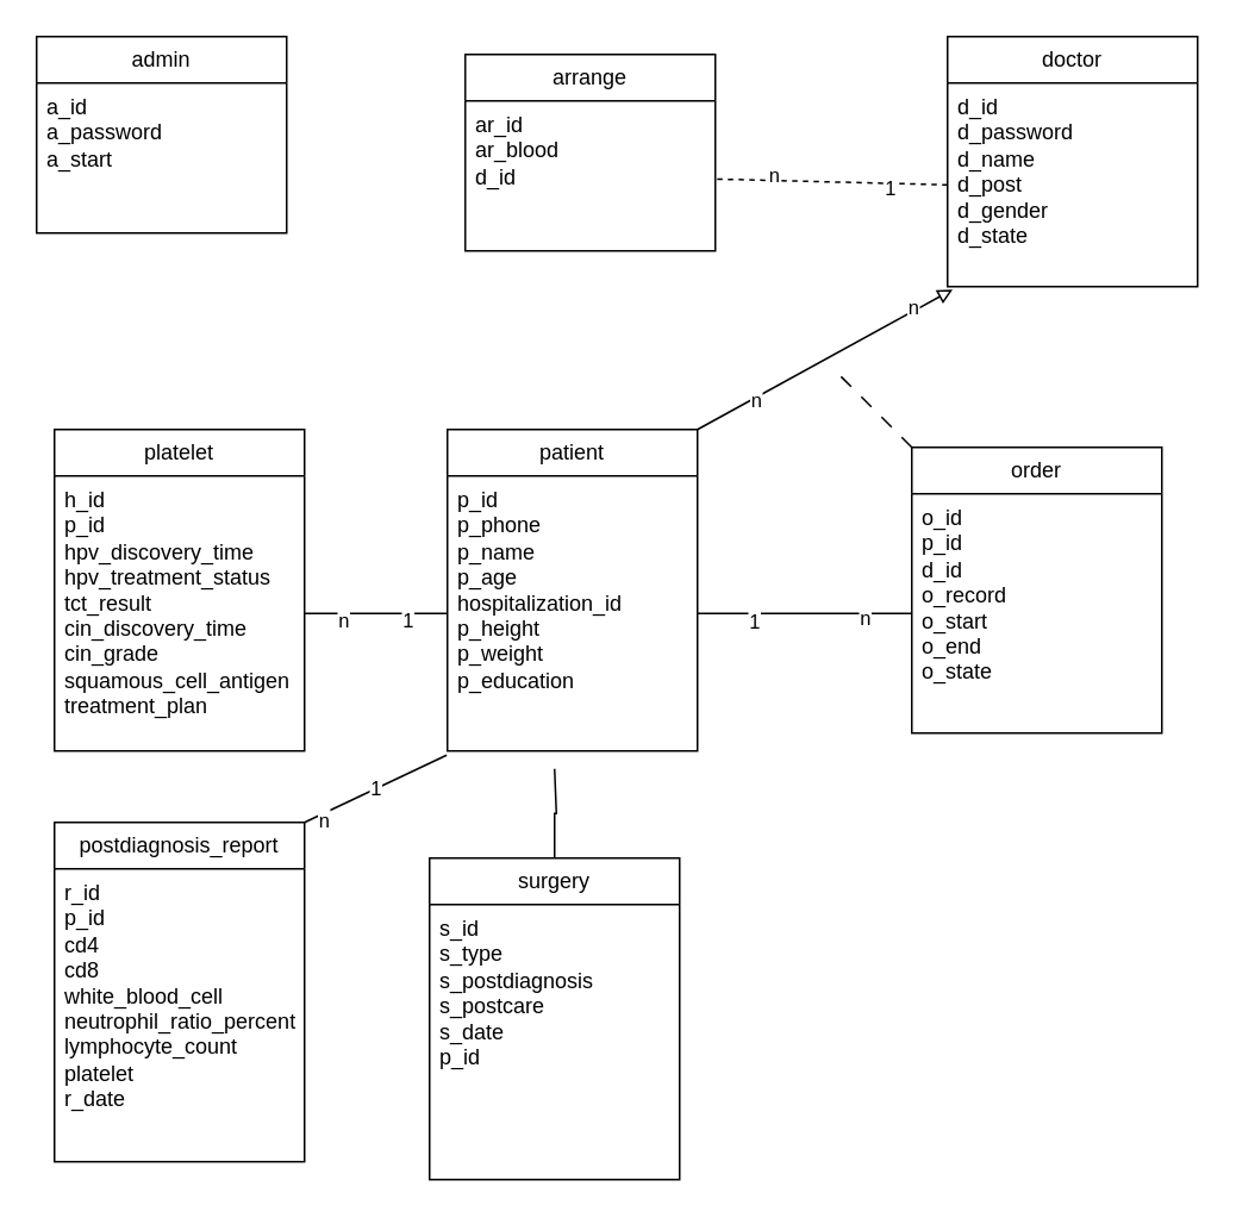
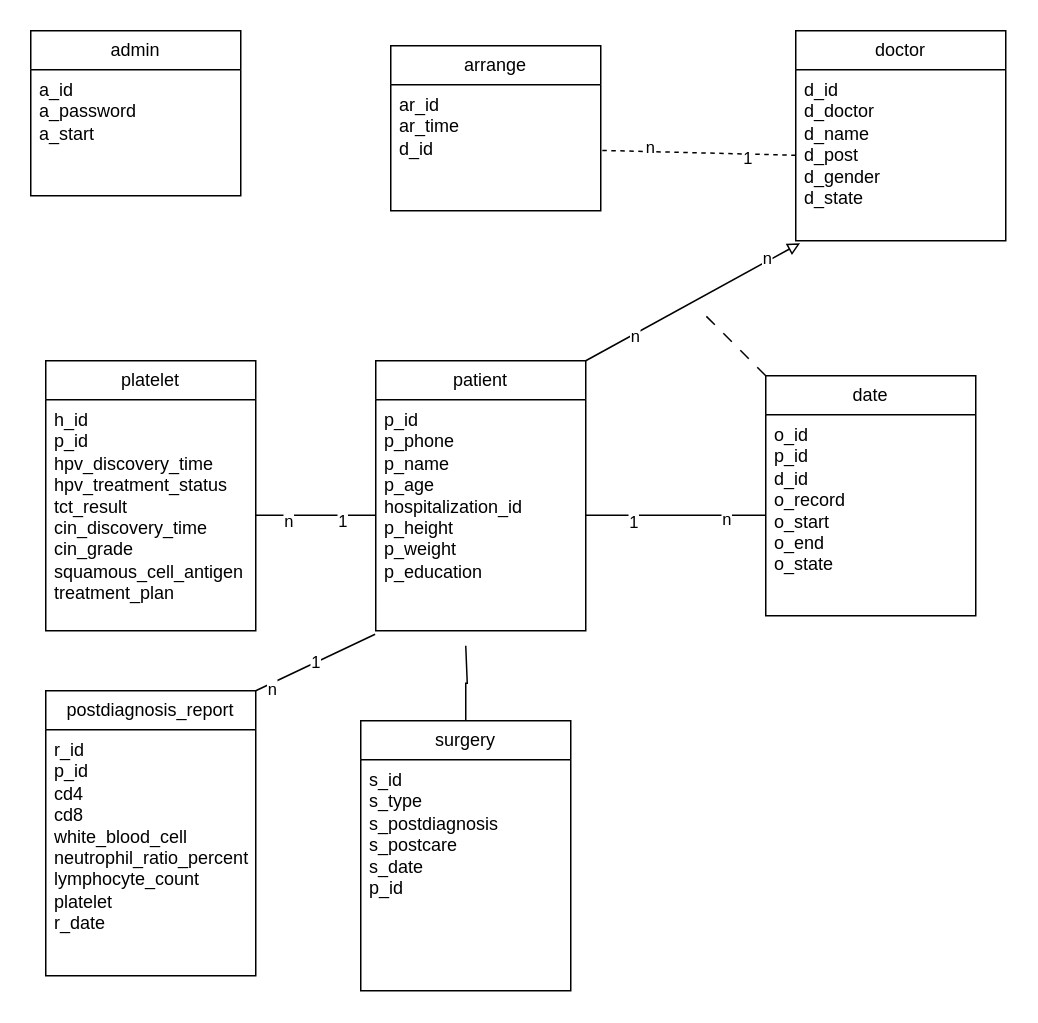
  <mxCell id="0" />
  <mxCell id="1" parent="0" />
  <mxCell id="2" value="admin" style="swimlane;fontStyle=0;childLayout=stackLayout;horizontal=1;startSize=26;fillColor=none;horizontalStack=0;resizeParent=1;resizeParentMax=0;resizeLast=0;collapsible=1;marginBottom=0;whiteSpace=wrap;html=1;" vertex="1" parent="1"><mxGeometry x="20" y="20" width="140" height="110" as="geometry" /></mxCell>
  <mxCell id="3" value="&lt;div&gt;a_id&lt;/div&gt;&lt;div&gt;a_password&lt;/div&gt;&lt;div&gt;a_start&lt;/div&gt;&lt;div&gt;&lt;br&gt;&lt;/div&gt;" style="text;strokeColor=none;fillColor=none;align=left;verticalAlign=top;spacingLeft=4;spacingRight=4;overflow=hidden;rotatable=0;points=[[0,0.5],[1,0.5]];portConstraint=eastwest;whiteSpace=wrap;html=1;" vertex="1" parent="2"><mxGeometry y="26" width="140" height="84" as="geometry" /></mxCell>
  <mxCell id="4" value="doctor" style="swimlane;fontStyle=0;childLayout=stackLayout;horizontal=1;startSize=26;fillColor=none;horizontalStack=0;resizeParent=1;resizeParentMax=0;resizeLast=0;collapsible=1;marginBottom=0;whiteSpace=wrap;html=1;" vertex="1" parent="1"><mxGeometry x="530" y="20" width="140" height="140" as="geometry" /></mxCell>
- <mxCell id="5" value="&lt;div&gt;&lt;div&gt;d_id&lt;/div&gt;&lt;div&gt;d_password&lt;/div&gt;&lt;div&gt;d_name&lt;/div&gt;&lt;div&gt;d_post&lt;/div&gt;&lt;div&gt;d_gender&lt;/div&gt;&lt;div&gt;d_state&lt;/div&gt;&lt;/div&gt;&lt;div&gt;&lt;br&gt;&lt;/div&gt;" style="text;strokeColor=none;fillColor=none;align=left;verticalAlign=top;spacingLeft=4;spacingRight=4;overflow=hidden;rotatable=0;points=[[0,0.5],[1,0.5]];portConstraint=eastwest;whiteSpace=wrap;html=1;" vertex="1" parent="4"><mxGeometry y="26" width="140" height="114" as="geometry" /></mxCell>
+ <mxCell id="5" value="&lt;div&gt;&lt;div&gt;d_id&lt;/div&gt;&lt;div&gt;d_doctor&lt;/div&gt;&lt;div&gt;d_name&lt;/div&gt;&lt;div&gt;d_post&lt;/div&gt;&lt;div&gt;d_gender&lt;/div&gt;&lt;div&gt;d_state&lt;/div&gt;&lt;/div&gt;&lt;div&gt;&lt;br&gt;&lt;/div&gt;" style="text;strokeColor=none;fillColor=none;align=left;verticalAlign=top;spacingLeft=4;spacingRight=4;overflow=hidden;rotatable=0;points=[[0,0.5],[1,0.5]];portConstraint=eastwest;whiteSpace=wrap;html=1;" vertex="1" parent="4"><mxGeometry y="26" width="140" height="114" as="geometry" /></mxCell>
  <mxCell id="6" value="platelet" style="swimlane;fontStyle=0;childLayout=stackLayout;horizontal=1;startSize=26;fillColor=none;horizontalStack=0;resizeParent=1;resizeParentMax=0;resizeLast=0;collapsible=1;marginBottom=0;whiteSpace=wrap;html=1;" vertex="1" parent="1"><mxGeometry x="30" y="240" width="140" height="180" as="geometry" /></mxCell>
  <mxCell id="7" value="&lt;div&gt;&lt;div&gt;h_id&lt;/div&gt;&lt;div&gt;p_id&lt;/div&gt;&lt;div&gt;hpv_discovery_time&lt;/div&gt;&lt;div&gt;hpv_treatment_status&lt;/div&gt;&lt;div&gt;tct_result&lt;/div&gt;&lt;div&gt;cin_discovery_time&lt;/div&gt;&lt;div&gt;cin_grade&lt;/div&gt;&lt;div&gt;squamous_cell_antigen&lt;/div&gt;&lt;div&gt;treatment_plan&lt;/div&gt;&lt;/div&gt;&lt;div&gt;&lt;br&gt;&lt;/div&gt;" style="text;strokeColor=none;fillColor=none;align=left;verticalAlign=top;spacingLeft=4;spacingRight=4;overflow=hidden;rotatable=0;points=[[0,0.5],[1,0.5]];portConstraint=eastwest;whiteSpace=wrap;html=1;" vertex="1" parent="6"><mxGeometry y="26" width="140" height="154" as="geometry" /></mxCell>
  <mxCell id="8" value="postdiagnosis_report" style="swimlane;fontStyle=0;childLayout=stackLayout;horizontal=1;startSize=26;fillColor=none;horizontalStack=0;resizeParent=1;resizeParentMax=0;resizeLast=0;collapsible=1;marginBottom=0;whiteSpace=wrap;html=1;" vertex="1" parent="1"><mxGeometry x="30" y="460" width="140" height="190" as="geometry" /></mxCell>
  <mxCell id="9" value="&lt;div&gt;&lt;div&gt;r_id&lt;/div&gt;&lt;div&gt;p_id&lt;/div&gt;&lt;div&gt;cd4&lt;/div&gt;&lt;div&gt;cd8&lt;/div&gt;&lt;div&gt;white_blood_cell&lt;/div&gt;&lt;div&gt;neutrophil_ratio_percentage&lt;/div&gt;&lt;div&gt;lymphocyte_count&lt;/div&gt;&lt;div&gt;platelet&lt;/div&gt;&lt;div&gt;r_date&lt;/div&gt;&lt;/div&gt;&lt;div&gt;&lt;br&gt;&lt;/div&gt;" style="text;strokeColor=none;fillColor=none;align=left;verticalAlign=top;spacingLeft=4;spacingRight=4;overflow=hidden;rotatable=0;points=[[0,0.5],[1,0.5]];portConstraint=eastwest;whiteSpace=wrap;html=1;" vertex="1" parent="8"><mxGeometry y="26" width="140" height="164" as="geometry" /></mxCell>
  <mxCell id="10" value="patient" style="swimlane;fontStyle=0;childLayout=stackLayout;horizontal=1;startSize=26;fillColor=none;horizontalStack=0;resizeParent=1;resizeParentMax=0;resizeLast=0;collapsible=1;marginBottom=0;whiteSpace=wrap;html=1;" vertex="1" parent="1"><mxGeometry x="250" y="240" width="140" height="180" as="geometry" /></mxCell>
  <mxCell id="11" value="&lt;div&gt;&lt;div&gt;&lt;div&gt;p_id&lt;/div&gt;&lt;div&gt;p_phone&lt;/div&gt;&lt;div&gt;p_name&lt;/div&gt;&lt;div&gt;p_age&lt;/div&gt;&lt;div&gt;hospitalization_id&lt;/div&gt;&lt;div&gt;p_height&lt;/div&gt;&lt;div&gt;p_weight&lt;/div&gt;&lt;div&gt;p_education&lt;/div&gt;&lt;/div&gt;&lt;/div&gt;&lt;div&gt;&lt;br&gt;&lt;/div&gt;" style="text;strokeColor=none;fillColor=none;align=left;verticalAlign=top;spacingLeft=4;spacingRight=4;overflow=hidden;rotatable=0;points=[[0,0.5],[1,0.5]];portConstraint=eastwest;whiteSpace=wrap;html=1;" vertex="1" parent="10"><mxGeometry y="26" width="140" height="154" as="geometry" /></mxCell>
  <mxCell id="12" style="edgeStyle=orthogonalEdgeStyle;rounded=0;orthogonalLoop=1;jettySize=auto;html=1;exitX=0.5;exitY=0;exitDx=0;exitDy=0;endArrow=none;endFill=0;" edge="1" parent="1" source="13"><mxGeometry relative="1" as="geometry"><mxPoint x="310" y="430" as="targetPoint" /><Array as="points"><mxPoint x="310" y="455" /><mxPoint x="311" y="430" /></Array></mxGeometry></mxCell>
  <mxCell id="13" value="surgery" style="swimlane;fontStyle=0;childLayout=stackLayout;horizontal=1;startSize=26;fillColor=none;horizontalStack=0;resizeParent=1;resizeParentMax=0;resizeLast=0;collapsible=1;marginBottom=0;whiteSpace=wrap;html=1;" vertex="1" parent="1"><mxGeometry x="240" y="480" width="140" height="180" as="geometry" /></mxCell>
  <mxCell id="14" value="&lt;div&gt;&lt;div&gt;&lt;div&gt;&lt;div&gt;s_id&lt;/div&gt;&lt;div&gt;s_type&lt;/div&gt;&lt;div&gt;s_postdiagnosis&lt;/div&gt;&lt;div&gt;s_postcare&lt;/div&gt;&lt;div&gt;s_date&lt;/div&gt;&lt;div&gt;p_id&lt;/div&gt;&lt;/div&gt;&lt;/div&gt;&lt;/div&gt;&lt;div&gt;&lt;br&gt;&lt;/div&gt;" style="text;strokeColor=none;fillColor=none;align=left;verticalAlign=top;spacingLeft=4;spacingRight=4;overflow=hidden;rotatable=0;points=[[0,0.5],[1,0.5]];portConstraint=eastwest;whiteSpace=wrap;html=1;" vertex="1" parent="13"><mxGeometry y="26" width="140" height="154" as="geometry" /></mxCell>
  <mxCell id="15" value="arrange" style="swimlane;fontStyle=0;childLayout=stackLayout;horizontal=1;startSize=26;fillColor=none;horizontalStack=0;resizeParent=1;resizeParentMax=0;resizeLast=0;collapsible=1;marginBottom=0;whiteSpace=wrap;html=1;" vertex="1" parent="1"><mxGeometry x="260" y="30" width="140" height="110" as="geometry" /></mxCell>
- <mxCell id="16" value="&lt;div&gt;&lt;div&gt;ar_id&lt;/div&gt;&lt;div&gt;ar_blood&lt;/div&gt;&lt;div&gt;d_id&lt;/div&gt;&lt;/div&gt;&lt;div&gt;&lt;br&gt;&lt;/div&gt;" style="text;strokeColor=none;fillColor=none;align=left;verticalAlign=top;spacingLeft=4;spacingRight=4;overflow=hidden;rotatable=0;points=[[0,0.5],[1,0.5]];portConstraint=eastwest;whiteSpace=wrap;html=1;" vertex="1" parent="15"><mxGeometry y="26" width="140" height="84" as="geometry" /></mxCell>
+ <mxCell id="16" value="&lt;div&gt;&lt;div&gt;ar_id&lt;/div&gt;&lt;div&gt;ar_time&lt;/div&gt;&lt;div&gt;d_id&lt;/div&gt;&lt;/div&gt;&lt;div&gt;&lt;br&gt;&lt;/div&gt;" style="text;strokeColor=none;fillColor=none;align=left;verticalAlign=top;spacingLeft=4;spacingRight=4;overflow=hidden;rotatable=0;points=[[0,0.5],[1,0.5]];portConstraint=eastwest;whiteSpace=wrap;html=1;" vertex="1" parent="15"><mxGeometry y="26" width="140" height="84" as="geometry" /></mxCell>
  <mxCell id="17" style="rounded=0;orthogonalLoop=1;jettySize=auto;html=1;exitX=0;exitY=0;exitDx=0;exitDy=0;dashed=1;dashPattern=8 8;endArrow=none;endFill=0;" edge="1" parent="1" source="18"><mxGeometry relative="1" as="geometry"><mxPoint x="470" y="210" as="targetPoint" /></mxGeometry></mxCell>
- <mxCell id="18" value="order" style="swimlane;fontStyle=0;childLayout=stackLayout;horizontal=1;startSize=26;fillColor=none;horizontalStack=0;resizeParent=1;resizeParentMax=0;resizeLast=0;collapsible=1;marginBottom=0;whiteSpace=wrap;html=1;" vertex="1" parent="1"><mxGeometry x="510" y="250" width="140" height="160" as="geometry" /></mxCell>
+ <mxCell id="18" value="date" style="swimlane;fontStyle=0;childLayout=stackLayout;horizontal=1;startSize=26;fillColor=none;horizontalStack=0;resizeParent=1;resizeParentMax=0;resizeLast=0;collapsible=1;marginBottom=0;whiteSpace=wrap;html=1;" vertex="1" parent="1"><mxGeometry x="510" y="250" width="140" height="160" as="geometry" /></mxCell>
  <mxCell id="19" value="&lt;div&gt;&lt;div&gt;o_id&lt;/div&gt;&lt;div&gt;p_id&lt;/div&gt;&lt;div&gt;d_id&lt;/div&gt;&lt;div&gt;o_record&lt;/div&gt;&lt;div&gt;o_start&lt;/div&gt;&lt;div&gt;o_end&lt;/div&gt;&lt;div&gt;o_state&lt;/div&gt;&lt;/div&gt;&lt;div&gt;&lt;br&gt;&lt;/div&gt;" style="text;strokeColor=none;fillColor=none;align=left;verticalAlign=top;spacingLeft=4;spacingRight=4;overflow=hidden;rotatable=0;points=[[0,0.5],[1,0.5]];portConstraint=eastwest;whiteSpace=wrap;html=1;" vertex="1" parent="18"><mxGeometry y="26" width="140" height="134" as="geometry" /></mxCell>
  <mxCell id="20" style="edgeStyle=orthogonalEdgeStyle;rounded=0;orthogonalLoop=1;jettySize=auto;html=1;exitX=1;exitY=0.5;exitDx=0;exitDy=0;entryX=0;entryY=0.5;entryDx=0;entryDy=0;endArrow=none;endFill=0;" edge="1" parent="1" source="7" target="11"><mxGeometry relative="1" as="geometry" /></mxCell>
  <mxCell id="21" value="1" style="edgeLabel;html=1;align=center;verticalAlign=middle;resizable=0;points=[];" vertex="1" connectable="0" parent="20"><mxGeometry x="0.413" y="-3" relative="1" as="geometry"><mxPoint as="offset" /></mxGeometry></mxCell>
  <mxCell id="22" value="n" style="edgeLabel;html=1;align=center;verticalAlign=middle;resizable=0;points=[];" vertex="1" connectable="0" parent="20"><mxGeometry x="-0.469" y="-3" relative="1" as="geometry"><mxPoint as="offset" /></mxGeometry></mxCell>
  <mxCell id="23" value="1" style="rounded=0;orthogonalLoop=1;jettySize=auto;html=1;exitX=1;exitY=0;exitDx=0;exitDy=0;entryX=-0.003;entryY=1.015;entryDx=0;entryDy=0;entryPerimeter=0;endArrow=none;endFill=0;" edge="1" parent="1" source="8" target="11"><mxGeometry relative="1" as="geometry" /></mxCell>
  <mxCell id="24" value="n" style="edgeLabel;html=1;align=center;verticalAlign=middle;resizable=0;points=[];" vertex="1" connectable="0" parent="23"><mxGeometry x="-0.745" y="-4" relative="1" as="geometry"><mxPoint x="-1" as="offset" /></mxGeometry></mxCell>
  <mxCell id="25" style="edgeStyle=orthogonalEdgeStyle;rounded=0;orthogonalLoop=1;jettySize=auto;html=1;exitX=1;exitY=0.5;exitDx=0;exitDy=0;endArrow=none;endFill=0;" edge="1" parent="1" source="11" target="19"><mxGeometry relative="1" as="geometry" /></mxCell>
  <mxCell id="26" value="1" style="edgeLabel;html=1;align=center;verticalAlign=middle;resizable=0;points=[];" vertex="1" connectable="0" parent="25"><mxGeometry x="-0.489" y="-4" relative="1" as="geometry"><mxPoint as="offset" /></mxGeometry></mxCell>
  <mxCell id="27" value="n" style="edgeLabel;html=1;align=center;verticalAlign=middle;resizable=0;points=[];" vertex="1" connectable="0" parent="25"><mxGeometry x="0.55" y="-2" relative="1" as="geometry"><mxPoint as="offset" /></mxGeometry></mxCell>
  <mxCell id="28" style="rounded=0;orthogonalLoop=1;jettySize=auto;html=1;exitX=0;exitY=0.5;exitDx=0;exitDy=0;endArrow=none;endFill=0;dashed=1;" edge="1" parent="1" source="5" target="16"><mxGeometry relative="1" as="geometry" /></mxCell>
  <mxCell id="29" value="1" style="edgeLabel;html=1;align=center;verticalAlign=middle;resizable=0;points=[];" vertex="1" connectable="0" parent="28"><mxGeometry x="-0.513" y="2" relative="1" as="geometry"><mxPoint as="offset" /></mxGeometry></mxCell>
  <mxCell id="30" value="n" style="edgeLabel;html=1;align=center;verticalAlign=middle;resizable=0;points=[];" vertex="1" connectable="0" parent="28"><mxGeometry x="0.502" y="-3" relative="1" as="geometry"><mxPoint as="offset" /></mxGeometry></mxCell>
  <mxCell id="31" style="rounded=0;orthogonalLoop=1;jettySize=auto;html=1;exitX=1;exitY=0;exitDx=0;exitDy=0;entryX=0.021;entryY=1.014;entryDx=0;entryDy=0;entryPerimeter=0;endArrow=block;endFill=0;" edge="1" parent="1" source="10" target="5"><mxGeometry relative="1" as="geometry" /></mxCell>
  <mxCell id="32" value="n" style="edgeLabel;html=1;align=center;verticalAlign=middle;resizable=0;points=[];" vertex="1" connectable="0" parent="31"><mxGeometry x="-0.56" y="-1" relative="1" as="geometry"><mxPoint as="offset" /></mxGeometry></mxCell>
  <mxCell id="33" value="n" style="edgeLabel;html=1;align=center;verticalAlign=middle;resizable=0;points=[];" vertex="1" connectable="0" parent="31"><mxGeometry x="0.707" y="2" relative="1" as="geometry"><mxPoint as="offset" /></mxGeometry></mxCell>
